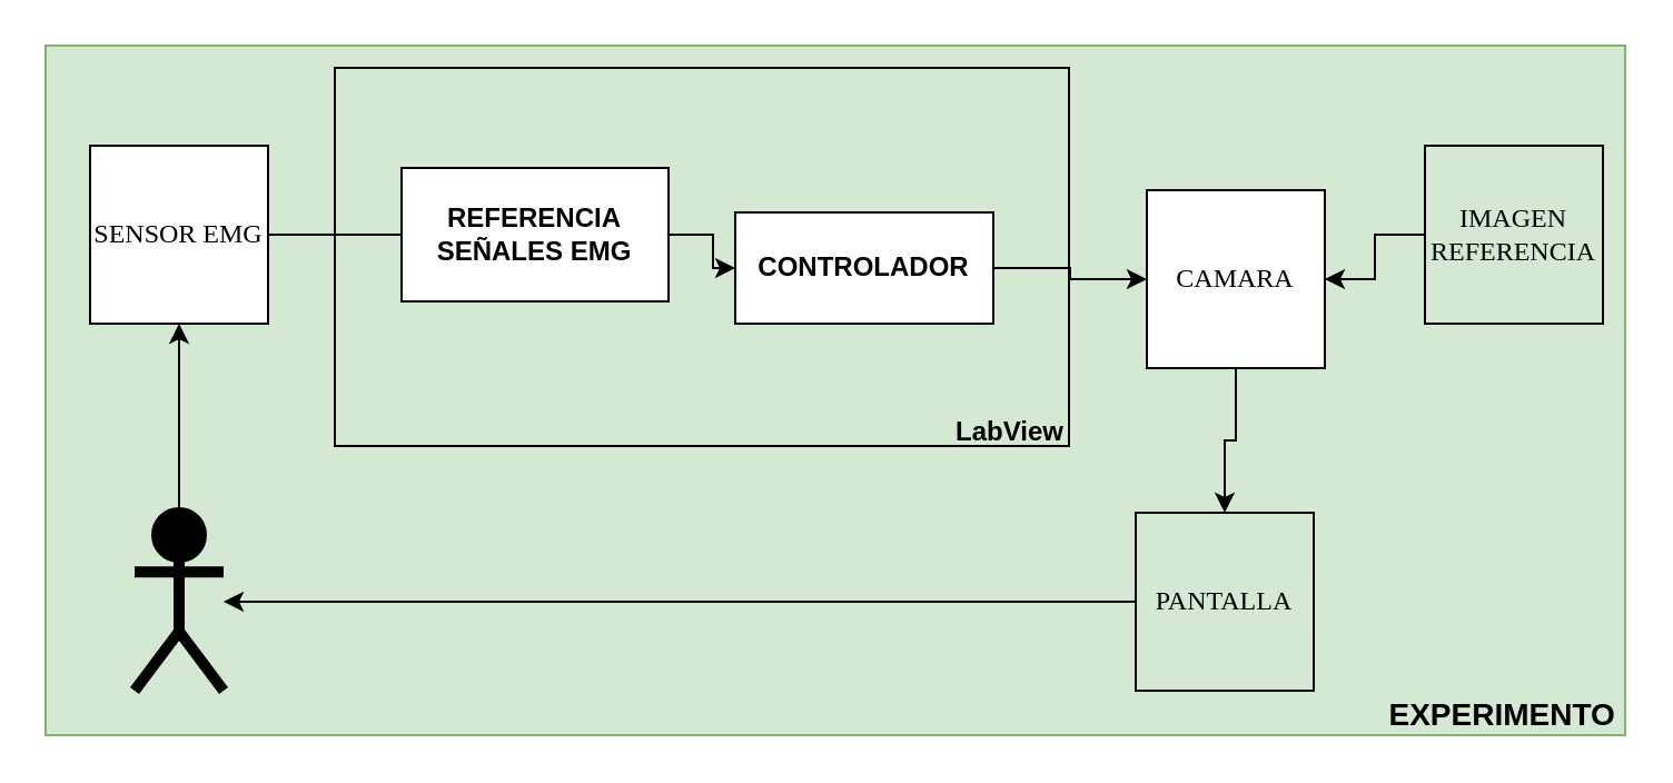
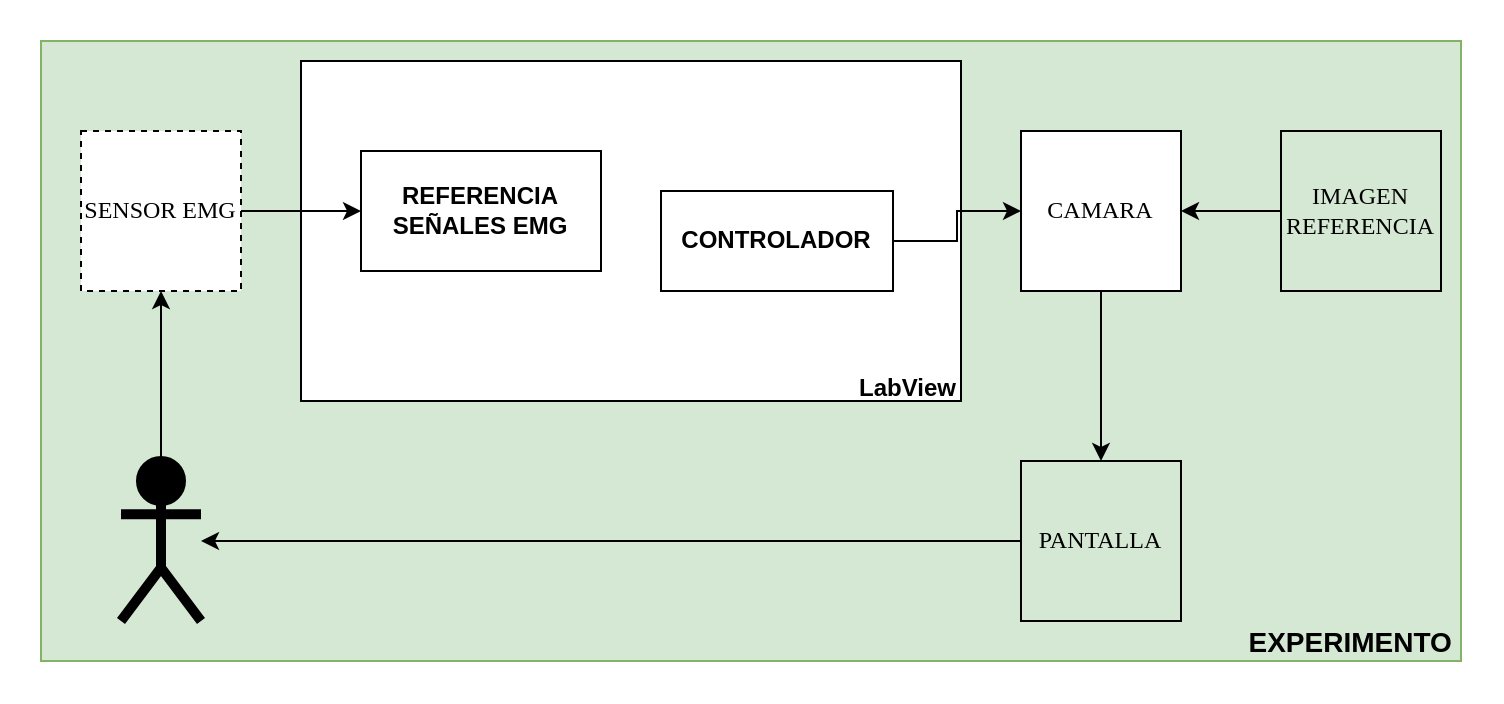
  <mxCell id="0" />
  <mxCell id="1" parent="0" />
  <mxCell id="2" value="&lt;br&gt;&lt;br&gt;&lt;br&gt;&lt;br&gt;&lt;br&gt;&lt;br&gt;&lt;br&gt;&lt;br&gt;&lt;br&gt;&lt;br&gt;&lt;br&gt;&lt;br&gt;&lt;br&gt;&lt;br&gt;&lt;br&gt;&lt;br&gt;&lt;br&gt;&lt;br&gt;&lt;br&gt;&lt;br&gt;&lt;span style=&quot;white-space: pre;&quot;&gt;&#09;&lt;/span&gt;&lt;span style=&quot;white-space: pre;&quot;&gt;&#09;&lt;/span&gt;&lt;span style=&quot;white-space: pre;&quot;&gt;&#09;&lt;/span&gt;&lt;span style=&quot;white-space: pre;&quot;&gt;&#09;&lt;/span&gt;&lt;span style=&quot;white-space: pre;&quot;&gt;&#09;&lt;/span&gt;&lt;span style=&quot;white-space: pre;&quot;&gt;&#09;&lt;/span&gt;&lt;span style=&quot;white-space: pre;&quot;&gt;&#09;&lt;/span&gt;&lt;span style=&quot;white-space: pre;&quot;&gt;&#09;&lt;/span&gt;&lt;span style=&quot;white-space: pre;&quot;&gt;&#09;&lt;/span&gt;&lt;span style=&quot;white-space: pre;&quot;&gt;&#09;&lt;/span&gt;&lt;span style=&quot;white-space: pre;&quot;&gt;&#09;&lt;/span&gt;&lt;span style=&quot;white-space: pre;&quot;&gt;&#09;&lt;/span&gt;&lt;span style=&quot;white-space: pre;&quot;&gt;&#09;&lt;/span&gt;&lt;span style=&quot;white-space: pre;&quot;&gt;&#09;&lt;/span&gt;&lt;span style=&quot;white-space: pre;&quot;&gt;&#09;&lt;/span&gt;&lt;span style=&quot;white-space: pre;&quot;&gt;&#09;&lt;/span&gt;&lt;span style=&quot;white-space: pre;&quot;&gt;&lt;span style=&quot;font-size: 20px;&quot;&gt;&#09;&lt;/span&gt;&lt;span style=&quot;font-size: 18px; white-space: pre;&quot;&gt;&#09;&lt;span style=&quot;white-space: pre;&quot;&gt;&#09;&lt;/span&gt;&lt;span style=&quot;white-space: pre;&quot;&gt;&#09;&lt;/span&gt;&lt;span style=&quot;white-space: pre;&quot;&gt;&#09;&lt;/span&gt;&lt;/span&gt;&lt;font size=&quot;1&quot;&gt;&lt;b style=&quot;font-size: 14px;&quot;&gt;EXPERIMENTO&lt;/b&gt;&lt;/font&gt;&lt;/span&gt;" style="rounded=0;whiteSpace=wrap;html=1;fillColor=#d5e8d4;strokeColor=#82b366;" parent="1" vertex="1"><mxGeometry x="20" y="20" width="710" height="310" as="geometry" /></mxCell>
- <mxCell id="3" value="&lt;blockquote style=&quot;margin: 0 0 0 40px; border: none; padding: 0px;&quot;&gt;&lt;blockquote style=&quot;margin: 0 0 0 40px; border: none; padding: 0px;&quot;&gt;&lt;blockquote style=&quot;margin: 0 0 0 40px; border: none; padding: 0px;&quot;&gt;&lt;br&gt;&lt;/blockquote&gt;&lt;blockquote style=&quot;margin: 0 0 0 40px; border: none; padding: 0px;&quot;&gt;&lt;b&gt;&lt;br&gt;&lt;/b&gt;&lt;/blockquote&gt;&lt;blockquote style=&quot;margin: 0 0 0 40px; border: none; padding: 0px;&quot;&gt;&lt;b&gt;&lt;br&gt;&lt;/b&gt;&lt;/blockquote&gt;&lt;blockquote style=&quot;margin: 0 0 0 40px; border: none; padding: 0px;&quot;&gt;&lt;b&gt;&lt;br&gt;&lt;/b&gt;&lt;/blockquote&gt;&lt;blockquote style=&quot;margin: 0 0 0 40px; border: none; padding: 0px;&quot;&gt;&lt;b&gt;&lt;br&gt;&lt;/b&gt;&lt;/blockquote&gt;&lt;blockquote style=&quot;margin: 0 0 0 40px; border: none; padding: 0px;&quot;&gt;&lt;b&gt;&lt;br&gt;&lt;/b&gt;&lt;/blockquote&gt;&lt;blockquote style=&quot;margin: 0 0 0 40px; border: none; padding: 0px;&quot;&gt;&lt;b&gt;&lt;br&gt;&lt;/b&gt;&lt;/blockquote&gt;&lt;blockquote style=&quot;margin: 0 0 0 40px; border: none; padding: 0px;&quot;&gt;&lt;b&gt;&lt;br&gt;&lt;/b&gt;&lt;/blockquote&gt;&lt;blockquote style=&quot;margin: 0 0 0 40px; border: none; padding: 0px;&quot;&gt;&lt;b&gt;&lt;br&gt;&lt;/b&gt;&lt;/blockquote&gt;&lt;blockquote style=&quot;margin: 0 0 0 40px; border: none; padding: 0px;&quot;&gt;&lt;b&gt;&lt;br&gt;&lt;/b&gt;&lt;/blockquote&gt;&lt;blockquote style=&quot;margin: 0 0 0 40px; border: none; padding: 0px;&quot;&gt;&lt;span style=&quot;background-color: initial;&quot;&gt;&lt;b&gt;&lt;br&gt;&lt;/b&gt;&lt;/span&gt;&lt;/blockquote&gt;&lt;blockquote style=&quot;margin: 0 0 0 40px; border: none; padding: 0px;&quot;&gt;&lt;span style=&quot;background-color: initial;&quot;&gt;&lt;b&gt;LabView&lt;/b&gt;&lt;/span&gt;&lt;br&gt;&lt;/blockquote&gt;&lt;/blockquote&gt;&lt;/blockquote&gt;" style="rounded=0;whiteSpace=wrap;html=1;align=right;fillColor=#d5e8d4;" parent="1" vertex="1"><mxGeometry x="150" y="30" width="330" height="170" as="geometry" /></mxCell>
+ <mxCell id="3" value="&lt;blockquote style=&quot;margin: 0 0 0 40px; border: none; padding: 0px;&quot;&gt;&lt;blockquote style=&quot;margin: 0 0 0 40px; border: none; padding: 0px;&quot;&gt;&lt;blockquote style=&quot;margin: 0 0 0 40px; border: none; padding: 0px;&quot;&gt;&lt;br&gt;&lt;/blockquote&gt;&lt;blockquote style=&quot;margin: 0 0 0 40px; border: none; padding: 0px;&quot;&gt;&lt;b&gt;&lt;br&gt;&lt;/b&gt;&lt;/blockquote&gt;&lt;blockquote style=&quot;margin: 0 0 0 40px; border: none; padding: 0px;&quot;&gt;&lt;b&gt;&lt;br&gt;&lt;/b&gt;&lt;/blockquote&gt;&lt;blockquote style=&quot;margin: 0 0 0 40px; border: none; padding: 0px;&quot;&gt;&lt;b&gt;&lt;br&gt;&lt;/b&gt;&lt;/blockquote&gt;&lt;blockquote style=&quot;margin: 0 0 0 40px; border: none; padding: 0px;&quot;&gt;&lt;b&gt;&lt;br&gt;&lt;/b&gt;&lt;/blockquote&gt;&lt;blockquote style=&quot;margin: 0 0 0 40px; border: none; padding: 0px;&quot;&gt;&lt;b&gt;&lt;br&gt;&lt;/b&gt;&lt;/blockquote&gt;&lt;blockquote style=&quot;margin: 0 0 0 40px; border: none; padding: 0px;&quot;&gt;&lt;b&gt;&lt;br&gt;&lt;/b&gt;&lt;/blockquote&gt;&lt;blockquote style=&quot;margin: 0 0 0 40px; border: none; padding: 0px;&quot;&gt;&lt;b&gt;&lt;br&gt;&lt;/b&gt;&lt;/blockquote&gt;&lt;blockquote style=&quot;margin: 0 0 0 40px; border: none; padding: 0px;&quot;&gt;&lt;b&gt;&lt;br&gt;&lt;/b&gt;&lt;/blockquote&gt;&lt;blockquote style=&quot;margin: 0 0 0 40px; border: none; padding: 0px;&quot;&gt;&lt;b&gt;&lt;br&gt;&lt;/b&gt;&lt;/blockquote&gt;&lt;blockquote style=&quot;margin: 0 0 0 40px; border: none; padding: 0px;&quot;&gt;&lt;span style=&quot;background-color: initial;&quot;&gt;&lt;b&gt;&lt;br&gt;&lt;/b&gt;&lt;/span&gt;&lt;/blockquote&gt;&lt;blockquote style=&quot;margin: 0 0 0 40px; border: none; padding: 0px;&quot;&gt;&lt;span style=&quot;background-color: initial;&quot;&gt;&lt;b&gt;LabView&lt;/b&gt;&lt;/span&gt;&lt;br&gt;&lt;/blockquote&gt;&lt;/blockquote&gt;&lt;/blockquote&gt;" style="rounded=0;whiteSpace=wrap;html=1;align=right;" parent="1" vertex="1"><mxGeometry x="150" y="30" width="330" height="170" as="geometry" /></mxCell>
  <mxCell id="4" style="edgeStyle=orthogonalEdgeStyle;rounded=0;orthogonalLoop=1;jettySize=auto;html=1;exitX=1;exitY=0.5;exitDx=0;exitDy=0;entryX=0;entryY=0.5;entryDx=0;entryDy=0;" parent="1" source="5" target="11" edge="1"><mxGeometry relative="1" as="geometry" /></mxCell>
  <mxCell id="5" value="&lt;b&gt;CONTROLADOR&lt;/b&gt;" style="rounded=0;whiteSpace=wrap;html=1;" parent="1" vertex="1"><mxGeometry x="330" y="95" width="116" height="50" as="geometry" /></mxCell>
- <mxCell id="6" style="edgeStyle=orthogonalEdgeStyle;rounded=0;orthogonalLoop=1;jettySize=auto;html=1;" parent="1" source="7" target="5" edge="1"><mxGeometry relative="1" as="geometry" /></mxCell>
  <mxCell id="7" value="&lt;b&gt;REFERENCIA SEÑALES EMG&lt;/b&gt;" style="rounded=0;whiteSpace=wrap;html=1;" parent="1" vertex="1"><mxGeometry x="180" y="75" width="120" height="60" as="geometry" /></mxCell>
  <mxCell id="8" style="edgeStyle=orthogonalEdgeStyle;rounded=0;orthogonalLoop=1;jettySize=auto;html=1;exitX=0;exitY=0.5;exitDx=0;exitDy=0;" parent="1" source="9" target="15" edge="1"><mxGeometry relative="1" as="geometry" /></mxCell>
  <mxCell id="9" value="&lt;font face=&quot;Garamond&quot;&gt;PANTALLA&lt;/font&gt;" style="whiteSpace=wrap;html=1;aspect=fixed;fillColor=#d5e8d4;" parent="1" vertex="1"><mxGeometry x="510" y="230" width="80" height="80" as="geometry" /></mxCell>
  <mxCell id="10" style="edgeStyle=orthogonalEdgeStyle;rounded=0;orthogonalLoop=1;jettySize=auto;html=1;entryX=0.5;entryY=0;entryDx=0;entryDy=0;" parent="1" source="11" target="9" edge="1"><mxGeometry relative="1" as="geometry" /></mxCell>
- <mxCell id="11" value="&lt;font face=&quot;Garamond&quot;&gt;CAMARA&lt;/font&gt;" style="whiteSpace=wrap;html=1;aspect=fixed;" parent="1" vertex="1"><mxGeometry x="515" y="85" width="80" height="80" as="geometry" /></mxCell>
+ <mxCell id="11" value="&lt;font face=&quot;Garamond&quot;&gt;CAMARA&lt;/font&gt;" style="whiteSpace=wrap;html=1;aspect=fixed;" parent="1" vertex="1"><mxGeometry x="510" y="65" width="80" height="80" as="geometry" /></mxCell>
  <mxCell id="12" style="edgeStyle=orthogonalEdgeStyle;rounded=0;orthogonalLoop=1;jettySize=auto;html=1;entryX=1;entryY=0.5;entryDx=0;entryDy=0;" parent="1" source="13" target="11" edge="1"><mxGeometry relative="1" as="geometry" /></mxCell>
  <mxCell id="13" value="&lt;font face=&quot;Garamond&quot;&gt;IMAGEN REFERENCIA&lt;/font&gt;" style="whiteSpace=wrap;html=1;aspect=fixed;fillColor=#d5e8d4;" parent="1" vertex="1"><mxGeometry x="640" y="65" width="80" height="80" as="geometry" /></mxCell>
  <mxCell id="14" style="edgeStyle=orthogonalEdgeStyle;rounded=0;orthogonalLoop=1;jettySize=auto;html=1;entryX=0.5;entryY=1;entryDx=0;entryDy=0;" parent="1" source="15" target="17" edge="1"><mxGeometry relative="1" as="geometry" /></mxCell>
  <mxCell id="15" value="" style="shape=umlActor;verticalLabelPosition=bottom;verticalAlign=top;html=1;outlineConnect=0;fillStyle=solid;fillColor=#000000;strokeColor=#000000;strokeWidth=5;" parent="1" vertex="1"><mxGeometry x="60" y="230" width="40" height="80" as="geometry" /></mxCell>
- <mxCell id="16" style="edgeStyle=orthogonalEdgeStyle;rounded=0;orthogonalLoop=1;jettySize=auto;html=1;entryX=0;entryY=0.5;entryDx=0;entryDy=0;endArrow=none;" parent="1" source="17" target="7" edge="1"><mxGeometry relative="1" as="geometry" /></mxCell>
- <mxCell id="17" value="&lt;font face=&quot;Garamond&quot;&gt;SENSOR EMG&lt;/font&gt;" style="whiteSpace=wrap;html=1;aspect=fixed;" parent="1" vertex="1"><mxGeometry x="40" y="65" width="80" height="80" as="geometry" /></mxCell>
+ <mxCell id="16" style="edgeStyle=orthogonalEdgeStyle;rounded=0;orthogonalLoop=1;jettySize=auto;html=1;entryX=0;entryY=0.5;entryDx=0;entryDy=0;" parent="1" source="17" target="7" edge="1"><mxGeometry relative="1" as="geometry" /></mxCell>
+ <mxCell id="17" value="&lt;font face=&quot;Garamond&quot;&gt;SENSOR EMG&lt;/font&gt;" style="whiteSpace=wrap;html=1;aspect=fixed;dashed=1;" parent="1" vertex="1"><mxGeometry x="40" y="65" width="80" height="80" as="geometry" /></mxCell>
